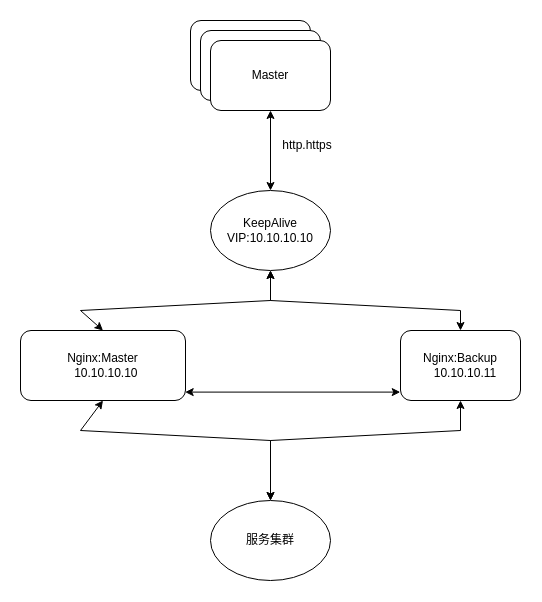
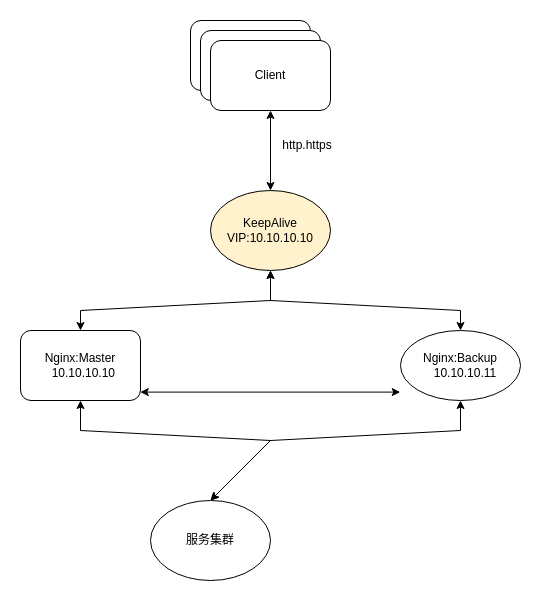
  <mxCell id="0" />
  <mxCell id="1" parent="0" />
  <mxCell id="2" value="" style="rounded=1;whiteSpace=wrap;html=1;" vertex="1" parent="1"><mxGeometry x="190" y="20" width="120" height="70" as="geometry" /></mxCell>
  <mxCell id="3" value="" style="rounded=1;whiteSpace=wrap;html=1;" vertex="1" parent="1"><mxGeometry x="200" y="30" width="120" height="70" as="geometry" /></mxCell>
- <mxCell id="4" value="Master" style="rounded=1;whiteSpace=wrap;html=1;" vertex="1" parent="1"><mxGeometry x="210" y="40" width="120" height="70" as="geometry" /></mxCell>
+ <mxCell id="4" value="Client" style="rounded=1;whiteSpace=wrap;html=1;" vertex="1" parent="1"><mxGeometry x="210" y="40" width="120" height="70" as="geometry" /></mxCell>
  <mxCell id="5" value="" style="endArrow=classic;startArrow=classic;html=1;rounded=0;entryX=0.5;entryY=1;entryDx=0;entryDy=0;" edge="1" parent="1" target="4"><mxGeometry width="50" height="50" relative="1" as="geometry"><mxPoint x="270" y="190" as="sourcePoint" /><mxPoint x="290" y="170" as="targetPoint" /></mxGeometry></mxCell>
- <mxCell id="6" value="KeepAlive&lt;br&gt;VIP:10.10.10.10" style="ellipse;whiteSpace=wrap;html=1;" vertex="1" parent="1"><mxGeometry x="210" y="190" width="120" height="80" as="geometry" /></mxCell>
- <mxCell id="7" value="Nginx:Backup&lt;br&gt;&amp;nbsp; &amp;nbsp;10.10.10.11" style="rounded=1;whiteSpace=wrap;html=1;" vertex="1" parent="1"><mxGeometry x="400" y="330" width="120" height="70" as="geometry" /></mxCell>
- <mxCell id="8" value="Nginx:Master&lt;br&gt;&amp;nbsp; &amp;nbsp;10.10.10.10&lt;span style=&quot;white-space: pre;&quot;&gt; &lt;/span&gt;" style="rounded=1;whiteSpace=wrap;html=1;" vertex="1" parent="1"><mxGeometry x="20" y="330" width="165" height="70" as="geometry" /></mxCell>
+ <mxCell id="6" value="KeepAlive&lt;br&gt;VIP:10.10.10.10" style="ellipse;whiteSpace=wrap;html=1;fillColor=#fff2cc;" vertex="1" parent="1"><mxGeometry x="210" y="190" width="120" height="80" as="geometry" /></mxCell>
+ <mxCell id="7" value="Nginx:Backup&lt;br&gt;&amp;nbsp; &amp;nbsp;10.10.10.11" style="ellipse;whiteSpace=wrap;html=1;" vertex="1" parent="1"><mxGeometry x="400" y="330" width="120" height="70" as="geometry" /></mxCell>
+ <mxCell id="8" value="Nginx:Master&lt;br&gt;&amp;nbsp; &amp;nbsp;10.10.10.10&lt;span style=&quot;white-space: pre;&quot;&gt; &lt;/span&gt;" style="rounded=1;whiteSpace=wrap;html=1;" vertex="1" parent="1"><mxGeometry x="20" y="330" width="120" height="70" as="geometry" /></mxCell>
  <mxCell id="9" value="" style="endArrow=classic;startArrow=classic;html=1;rounded=0;fontSize=19;entryX=0.5;entryY=1;entryDx=0;entryDy=0;exitX=0.5;exitY=0;exitDx=0;exitDy=0;" edge="1" parent="1" source="8" target="6"><mxGeometry width="50" height="50" relative="1" as="geometry"><mxPoint x="70" y="300" as="sourcePoint" /><mxPoint x="120" y="250" as="targetPoint" /><Array as="points"><mxPoint x="80" y="310" /><mxPoint x="270" y="300" /></Array></mxGeometry></mxCell>
  <mxCell id="10" value="" style="endArrow=classic;startArrow=classic;html=1;rounded=0;fontSize=19;exitX=0.5;exitY=0;exitDx=0;exitDy=0;" edge="1" parent="1" source="7"><mxGeometry width="50" height="50" relative="1" as="geometry"><mxPoint x="90" y="340" as="sourcePoint" /><mxPoint x="270" y="270" as="targetPoint" /><Array as="points"><mxPoint x="460" y="310" /><mxPoint x="270" y="300" /></Array></mxGeometry></mxCell>
- <mxCell id="11" value="服务集群" style="ellipse;whiteSpace=wrap;html=1;" vertex="1" parent="1"><mxGeometry x="210" y="500" width="120" height="80" as="geometry" /></mxCell>
+ <mxCell id="11" value="服务集群" style="ellipse;whiteSpace=wrap;html=1;" vertex="1" parent="1"><mxGeometry x="150" y="500" width="120" height="80" as="geometry" /></mxCell>
  <mxCell id="12" value="" style="endArrow=classic;startArrow=classic;html=1;rounded=0;fontSize=19;exitX=0.5;exitY=0;exitDx=0;exitDy=0;entryX=0.5;entryY=1;entryDx=0;entryDy=0;" edge="1" parent="1" source="11" target="7"><mxGeometry width="50" height="50" relative="1" as="geometry"><mxPoint x="310" y="500" as="sourcePoint" /><mxPoint x="360" y="450" as="targetPoint" /><Array as="points"><mxPoint x="270" y="440" /><mxPoint x="460" y="430" /></Array></mxGeometry></mxCell>
  <mxCell id="13" value="" style="endArrow=classic;startArrow=classic;html=1;rounded=0;fontSize=19;exitX=0.5;exitY=0;exitDx=0;exitDy=0;entryX=0.5;entryY=1;entryDx=0;entryDy=0;" edge="1" parent="1" source="11" target="8"><mxGeometry width="50" height="50" relative="1" as="geometry"><mxPoint x="160" y="490" as="sourcePoint" /><mxPoint x="210" y="440" as="targetPoint" /><Array as="points"><mxPoint x="270" y="440" /><mxPoint x="80" y="430" /></Array></mxGeometry></mxCell>
  <mxCell id="14" value="http.https" style="text;html=1;strokeColor=none;fillColor=none;align=center;verticalAlign=middle;whiteSpace=wrap;rounded=0;" vertex="1" parent="1"><mxGeometry x="277" y="130" width="60" height="30" as="geometry" /></mxCell>
  <mxCell id="15" value="" style="endArrow=classic;startArrow=classic;html=1;rounded=0;entryX=-0.002;entryY=0.88;entryDx=0;entryDy=0;entryPerimeter=0;exitX=0.998;exitY=0.88;exitDx=0;exitDy=0;exitPerimeter=0;" edge="1" parent="1" source="8" target="7"><mxGeometry width="50" height="50" relative="1" as="geometry"><mxPoint x="220" y="400" as="sourcePoint" /><mxPoint x="270" y="350" as="targetPoint" /></mxGeometry></mxCell>
